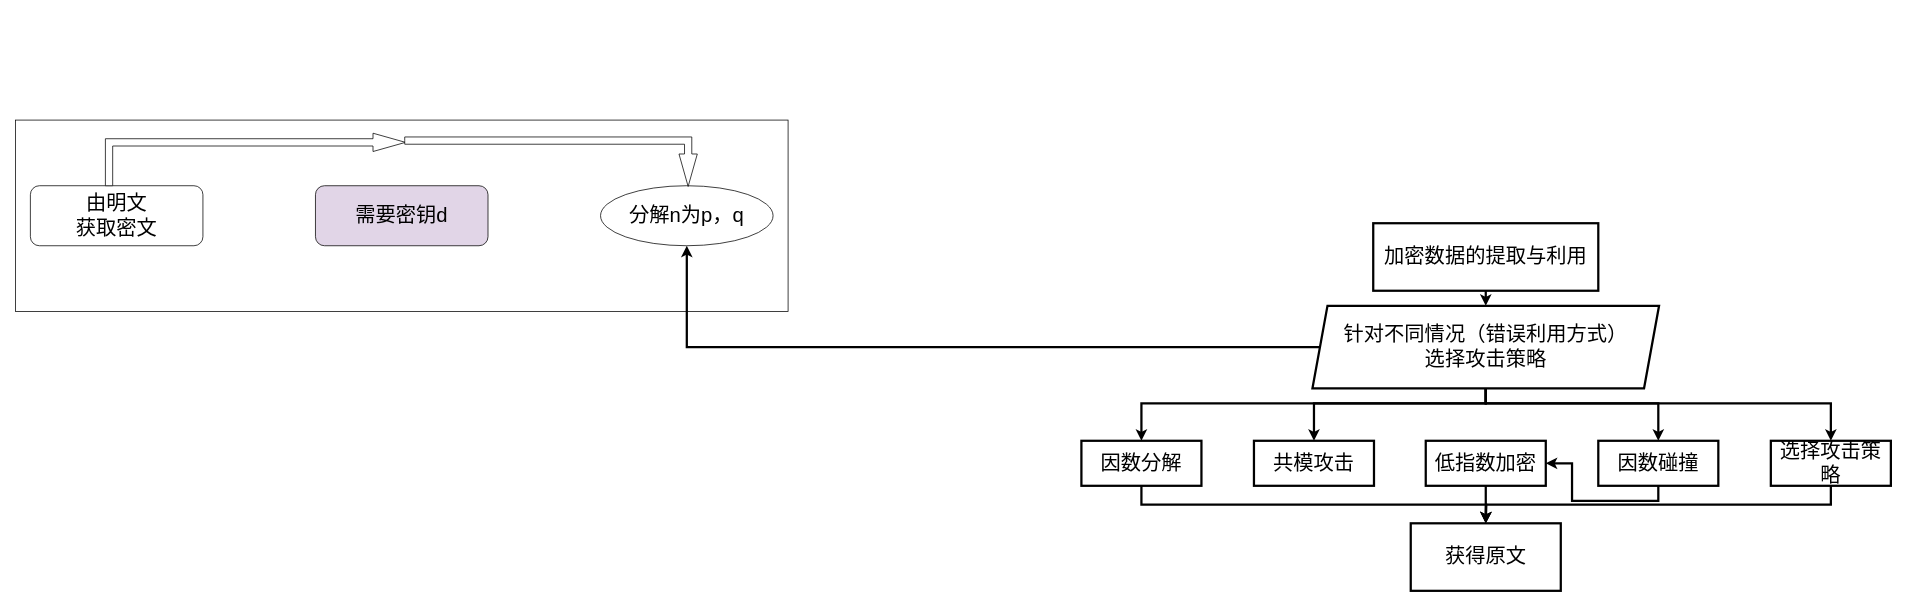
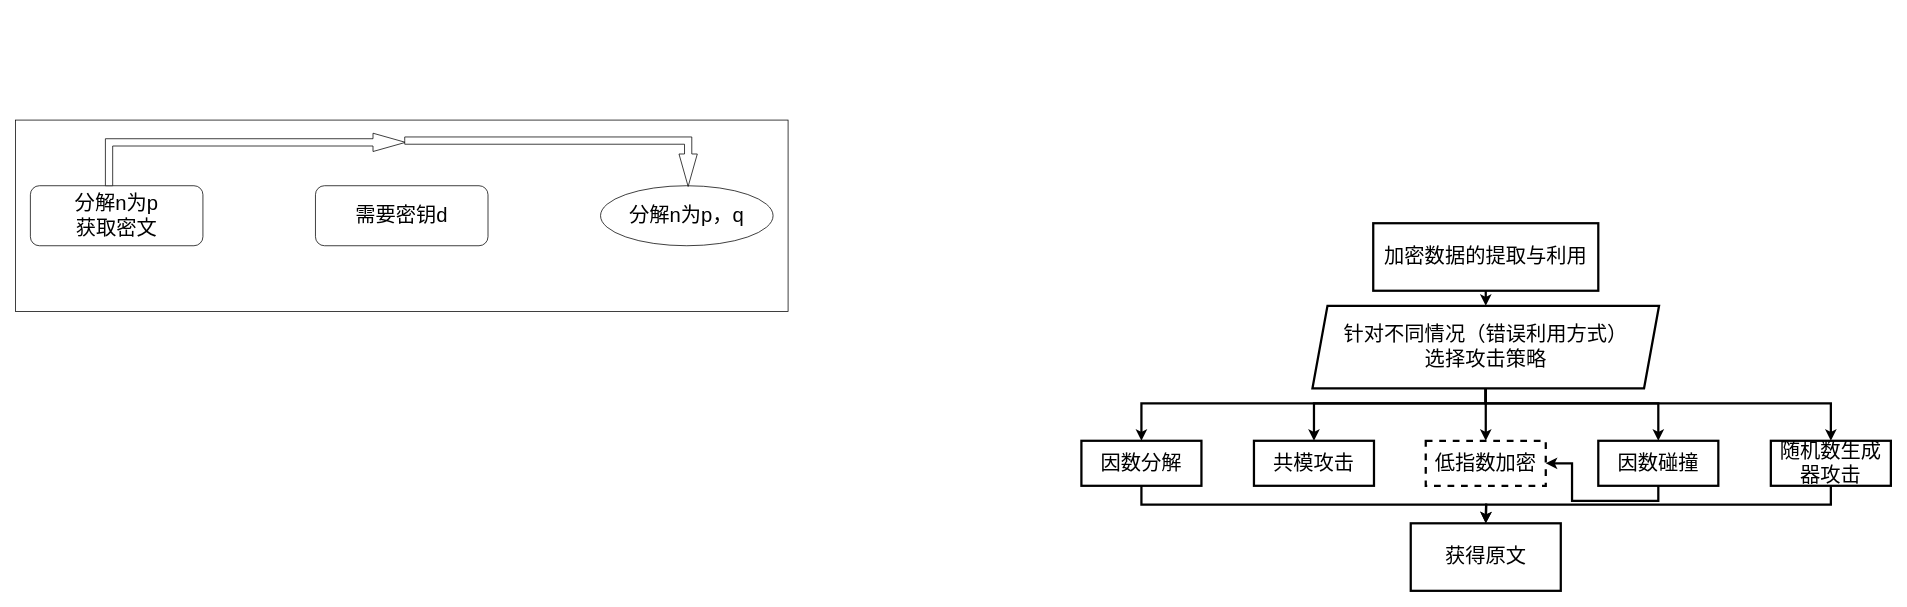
  <mxCell id="0" />
  <mxCell id="1" parent="0" />
  <mxCell id="2" value="" style="rounded=0;whiteSpace=wrap;html=1;fontSize=27;" vertex="1" parent="1"><mxGeometry x="20" y="159.5" width="1030" height="255" as="geometry" /></mxCell>
- <mxCell id="3" value="&lt;font style=&quot;font-size: 27px;&quot;&gt;由明文&lt;br&gt;获取密文&lt;/font&gt;" style="rounded=1;whiteSpace=wrap;html=1;" vertex="1" parent="1"><mxGeometry x="40" y="247" width="230" height="80" as="geometry" /></mxCell>
- <mxCell id="4" value="&lt;font style=&quot;font-size: 27px;&quot;&gt;需要密钥d&lt;/font&gt;" style="rounded=1;whiteSpace=wrap;html=1;fillColor=#e1d5e7;" vertex="1" parent="1"><mxGeometry x="420" y="247" width="230" height="80" as="geometry" /></mxCell>
+ <mxCell id="3" value="&lt;font style=&quot;font-size: 27px;&quot;&gt;分解n为p&lt;br&gt;获取密文&lt;/font&gt;" style="rounded=1;whiteSpace=wrap;html=1;" vertex="1" parent="1"><mxGeometry x="40" y="247" width="230" height="80" as="geometry" /></mxCell>
+ <mxCell id="4" value="&lt;font style=&quot;font-size: 27px;&quot;&gt;需要密钥d&lt;/font&gt;" style="rounded=1;whiteSpace=wrap;html=1;" vertex="1" parent="1"><mxGeometry x="420" y="247" width="230" height="80" as="geometry" /></mxCell>
  <mxCell id="5" value="&lt;font style=&quot;font-size: 27px;&quot;&gt;分解n为p，q&lt;/font&gt;" style="ellipse;whiteSpace=wrap;html=1;" vertex="1" parent="1"><mxGeometry x="800" y="247" width="230" height="80" as="geometry" /></mxCell>
  <mxCell id="6" style="edgeStyle=orthogonalEdgeStyle;rounded=0;orthogonalLoop=1;jettySize=auto;html=1;exitX=0.5;exitY=1;exitDx=0;exitDy=0;entryX=0.5;entryY=0;entryDx=0;entryDy=0;fontSize=27;strokeWidth=3;" edge="1" parent="1" source="7" target="13"><mxGeometry relative="1" as="geometry" /></mxCell>
  <mxCell id="7" value="加密数据的提取与利用" style="rounded=0;whiteSpace=wrap;html=1;fontSize=27;strokeWidth=3;" vertex="1" parent="1"><mxGeometry x="1830" y="297" width="300" height="90" as="geometry" /></mxCell>
- <mxCell id="8" value="" style="edgeStyle=orthogonalEdgeStyle;rounded=0;orthogonalLoop=1;jettySize=auto;html=1;fontSize=27;strokeWidth=3;" edge="1" parent="1" source="13" target="5"><mxGeometry relative="1" as="geometry" /></mxCell>
+ <mxCell id="8" value="" style="edgeStyle=orthogonalEdgeStyle;rounded=0;orthogonalLoop=1;jettySize=auto;html=1;fontSize=27;strokeWidth=3;" edge="1" parent="1" source="13" target="17"><mxGeometry relative="1" as="geometry" /></mxCell>
  <mxCell id="9" style="edgeStyle=orthogonalEdgeStyle;rounded=0;orthogonalLoop=1;jettySize=auto;html=1;entryX=0.5;entryY=0;entryDx=0;entryDy=0;fontSize=27;exitX=0.5;exitY=1;exitDx=0;exitDy=0;strokeWidth=3;" edge="1" parent="1" source="13" target="15"><mxGeometry relative="1" as="geometry"><Array as="points"><mxPoint x="1980" y="537" /><mxPoint x="1521" y="537" /></Array></mxGeometry></mxCell>
  <mxCell id="10" style="edgeStyle=orthogonalEdgeStyle;rounded=0;orthogonalLoop=1;jettySize=auto;html=1;exitX=0.5;exitY=1;exitDx=0;exitDy=0;entryX=0.5;entryY=0;entryDx=0;entryDy=0;fontSize=27;strokeWidth=3;" edge="1" parent="1" source="13" target="20"><mxGeometry relative="1" as="geometry"><Array as="points"><mxPoint x="1980" y="537" /><mxPoint x="1751" y="537" /></Array></mxGeometry></mxCell>
  <mxCell id="11" style="edgeStyle=orthogonalEdgeStyle;rounded=0;orthogonalLoop=1;jettySize=auto;html=1;exitX=0.5;exitY=1;exitDx=0;exitDy=0;entryX=0.5;entryY=0;entryDx=0;entryDy=0;fontSize=27;strokeWidth=3;" edge="1" parent="1" source="13" target="19"><mxGeometry relative="1" as="geometry"><Array as="points"><mxPoint x="1980" y="537" /><mxPoint x="2210" y="537" /></Array></mxGeometry></mxCell>
  <mxCell id="12" style="edgeStyle=orthogonalEdgeStyle;rounded=0;orthogonalLoop=1;jettySize=auto;html=1;exitX=0.5;exitY=1;exitDx=0;exitDy=0;entryX=0.5;entryY=0;entryDx=0;entryDy=0;fontSize=27;strokeWidth=3;" edge="1" parent="1" source="13" target="24"><mxGeometry relative="1" as="geometry"><Array as="points"><mxPoint x="1980" y="537" /><mxPoint x="2440" y="537" /></Array></mxGeometry></mxCell>
  <mxCell id="13" value="针对不同情况（错误利用方式）&lt;br&gt;选择攻击策略" style="shape=parallelogram;perimeter=parallelogramPerimeter;whiteSpace=wrap;html=1;fixedSize=1;fontSize=27;strokeWidth=3;" vertex="1" parent="1"><mxGeometry x="1749" y="407" width="462" height="110" as="geometry" /></mxCell>
  <mxCell id="14" style="edgeStyle=orthogonalEdgeStyle;rounded=0;orthogonalLoop=1;jettySize=auto;html=1;exitX=0.5;exitY=1;exitDx=0;exitDy=0;strokeWidth=3;fontSize=27;" edge="1" parent="1" source="15"><mxGeometry relative="1" as="geometry"><mxPoint x="1980" y="697" as="targetPoint" /></mxGeometry></mxCell>
  <mxCell id="15" value="因数分解" style="rounded=0;whiteSpace=wrap;html=1;fontSize=27;strokeWidth=3;" vertex="1" parent="1"><mxGeometry x="1441" y="587" width="160" height="60" as="geometry" /></mxCell>
- <mxCell id="16" value="" style="edgeStyle=orthogonalEdgeStyle;rounded=0;orthogonalLoop=1;jettySize=auto;html=1;strokeWidth=3;fontSize=27;" edge="1" parent="1" source="17" target="25"><mxGeometry relative="1" as="geometry" /></mxCell>
- <mxCell id="17" value="低指数加密" style="rounded=0;whiteSpace=wrap;html=1;fontSize=27;strokeWidth=3;" vertex="1" parent="1"><mxGeometry x="1900" y="587" width="160" height="60" as="geometry" /></mxCell>
+ <mxCell id="17" value="低指数加密" style="rounded=0;whiteSpace=wrap;html=1;fontSize=27;strokeWidth=3;dashed=1;" vertex="1" parent="1"><mxGeometry x="1900" y="587" width="160" height="60" as="geometry" /></mxCell>
  <mxCell id="18" style="edgeStyle=orthogonalEdgeStyle;rounded=0;orthogonalLoop=1;jettySize=auto;html=1;exitX=0.5;exitY=1;exitDx=0;exitDy=0;strokeWidth=3;fontSize=27;" edge="1" parent="1" source="19" target="17"><mxGeometry relative="1" as="geometry" /></mxCell>
  <mxCell id="19" value="因数碰撞" style="rounded=0;whiteSpace=wrap;html=1;fontSize=27;strokeWidth=3;" vertex="1" parent="1"><mxGeometry x="2130" y="587" width="160" height="60" as="geometry" /></mxCell>
  <mxCell id="20" value="共模攻击" style="rounded=0;whiteSpace=wrap;html=1;fontSize=27;strokeWidth=3;" vertex="1" parent="1"><mxGeometry x="1671" y="587" width="160" height="60" as="geometry" /></mxCell>
  <mxCell id="21" value="" style="html=1;shadow=0;dashed=0;align=center;verticalAlign=middle;shape=mxgraph.arrows2.bendArrow;dy=4.85;dx=43.29;notch=0;arrowHead=24.41;rounded=0;fontSize=27;" vertex="1" parent="1"><mxGeometry x="140" y="177" width="400" height="70" as="geometry" /></mxCell>
  <mxCell id="22" value="" style="html=1;shadow=0;dashed=0;align=center;verticalAlign=middle;shape=mxgraph.arrows2.bendArrow;dy=4.85;dx=43.29;notch=0;arrowHead=24.41;rounded=0;fontSize=27;rotation=90;" vertex="1" parent="1"><mxGeometry x="701" y="20" width="66" height="390" as="geometry" /></mxCell>
  <mxCell id="23" style="edgeStyle=orthogonalEdgeStyle;rounded=0;orthogonalLoop=1;jettySize=auto;html=1;exitX=0.5;exitY=1;exitDx=0;exitDy=0;strokeWidth=3;fontSize=27;" edge="1" parent="1" source="24"><mxGeometry relative="1" as="geometry"><mxPoint x="1980" y="697" as="targetPoint" /></mxGeometry></mxCell>
- <mxCell id="24" value="选择攻击策略" style="rounded=0;whiteSpace=wrap;html=1;fontSize=27;strokeWidth=3;" vertex="1" parent="1"><mxGeometry x="2360" y="587" width="160" height="60" as="geometry" /></mxCell>
+ <mxCell id="24" value="随机数生成器攻击" style="rounded=0;whiteSpace=wrap;html=1;fontSize=27;strokeWidth=3;" vertex="1" parent="1"><mxGeometry x="2360" y="587" width="160" height="60" as="geometry" /></mxCell>
  <mxCell id="25" value="获得原文" style="rounded=0;whiteSpace=wrap;html=1;fontSize=27;strokeWidth=3;" vertex="1" parent="1"><mxGeometry x="1880" y="697" width="200" height="90" as="geometry" /></mxCell>
